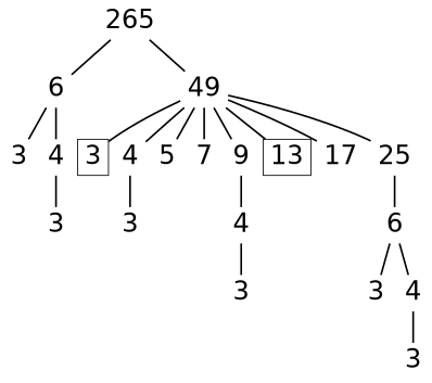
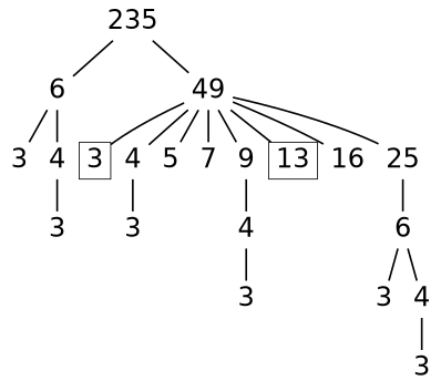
  digraph {
    nodesep=0.1
    node [fontname=Helvetica fontsize=30 shape=plaintext]
    edge [dir=none style=bold]
-   n1 [height=0.25 label=265 width=0.25]
+   n1 [height=0.25 label=235 width=0.25]
    n2 [height=0.25 label=6 width=0.25]
    n3 [height=0.25 label=49 width=0.25]
    n4 [height=0.25 label=3 width=0.25]
    n5 [height=0.25 label=4 width=0.25]
    n6 [height=0.25 label=3 shape=box width=0.25]
    n7 [height=0.25 label=4 width=0.25]
    n8 [height=0.25 label=5 width=0.25]
    n9 [height=0.25 label=7 width=0.25]
    n10 [height=0.25 label=9 width=0.25]
    n11 [height=0.25 label=13 shape=box width=0.25]
-   n12 [height=0.25 label=17 width=0.25]
+   n12 [height=0.25 label=16 width=0.25]
    n13 [height=0.25 label=25 width=0.25]
    n14 [height=0.25 label=3 width=0.25]
    n15 [height=0.25 label=3 width=0.25]
    n16 [height=0.25 label=4 width=0.25]
    n17 [height=0.25 label=6 width=0.25]
    n18 [height=0.25 label=3 width=0.25]
    n19 [height=0.25 label=3 width=0.25]
    n20 [height=0.25 label=4 width=0.25]
    n21 [height=0.25 label=3 width=0.25]
    n1 -> n2
    n1 -> n3
    n2 -> n4
    n2 -> n5
    n3 -> n6
    n3 -> n7
    n3 -> n8
    n3 -> n9
    n3 -> n10
    n3 -> n11
    n3 -> n12
    n3 -> n13
    n5 -> n14
    n7 -> n15
    n10 -> n16
    n13 -> n17
    n16 -> n18
    n17 -> n19
    n17 -> n20
    n20 -> n21
  }
